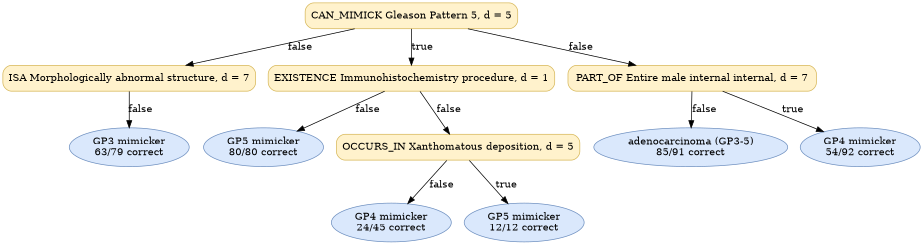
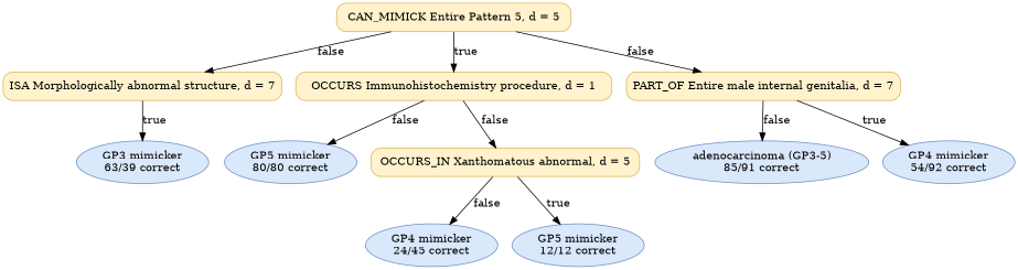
  digraph {
    fontname="Times-Roman"
    node [color="#6C8EBF" fillcolor="#DAE8FC" fontname="Times-Roman" shape=ellipse style="rounded,filled"]
-   n1 [color="#D6B656" fillcolor="#FFF2CC" label="CAN_MIMICK Gleason Pattern 5, d = 5" shape=box]
+   n1 [color="#D6B656" fillcolor="#FFF2CC" label="CAN_MIMICK Entire Pattern 5, d = 5" shape=box]
    n2 [color="#D6B656" fillcolor="#FFF2CC" label="ISA Morphologically abnormal structure, d = 7" shape=box]
-   n3 [color="#D6B656" fillcolor="#FFF2CC" label="EXISTENCE Immunohistochemistry procedure, d = 1" shape=box]
-   n4 [color="#D6B656" fillcolor="#FFF2CC" label="PART_OF Entire male internal internal, d = 7" shape=box]
-   n5 [label=<GP3 mimicker<br/>63/79 correct>]
+   n3 [color="#D6B656" fillcolor="#FFF2CC" label="OCCURS Immunohistochemistry procedure, d = 1" shape=box]
+   n4 [color="#D6B656" fillcolor="#FFF2CC" label="PART_OF Entire male internal genitalia, d = 7" shape=box]
+   n5 [label=<GP3 mimicker<br/>63/39 correct>]
    n6 [label=<GP5 mimicker<br/>80/80 correct>]
-   n7 [color="#D6B656" fillcolor="#FFF2CC" label="OCCURS_IN Xanthomatous deposition, d = 5" shape=box]
+   n7 [color="#D6B656" fillcolor="#FFF2CC" label="OCCURS_IN Xanthomatous abnormal, d = 5" shape=box]
    n8 [label=<adenocarcinoma (GP3-5)<br/>85/91 correct>]
    n9 [label=<GP4 mimicker<br/>54/92 correct>]
    n10 [label=<GP4 mimicker<br/>24/45 correct>]
    n11 [label=<GP5 mimicker<br/>12/12 correct>]
    n1 -> n2 [label=false]
    n1 -> n3 [label=true]
    n1 -> n4 [label=false]
-   n2 -> n5 [label=false]
+   n2 -> n5 [label=true]
    n3 -> n6 [label=false]
    n3 -> n7 [label=false]
    n4 -> n8 [label=false]
    n4 -> n9 [label=true]
    n7 -> n10 [label=false]
    n7 -> n11 [label=true]
  }
